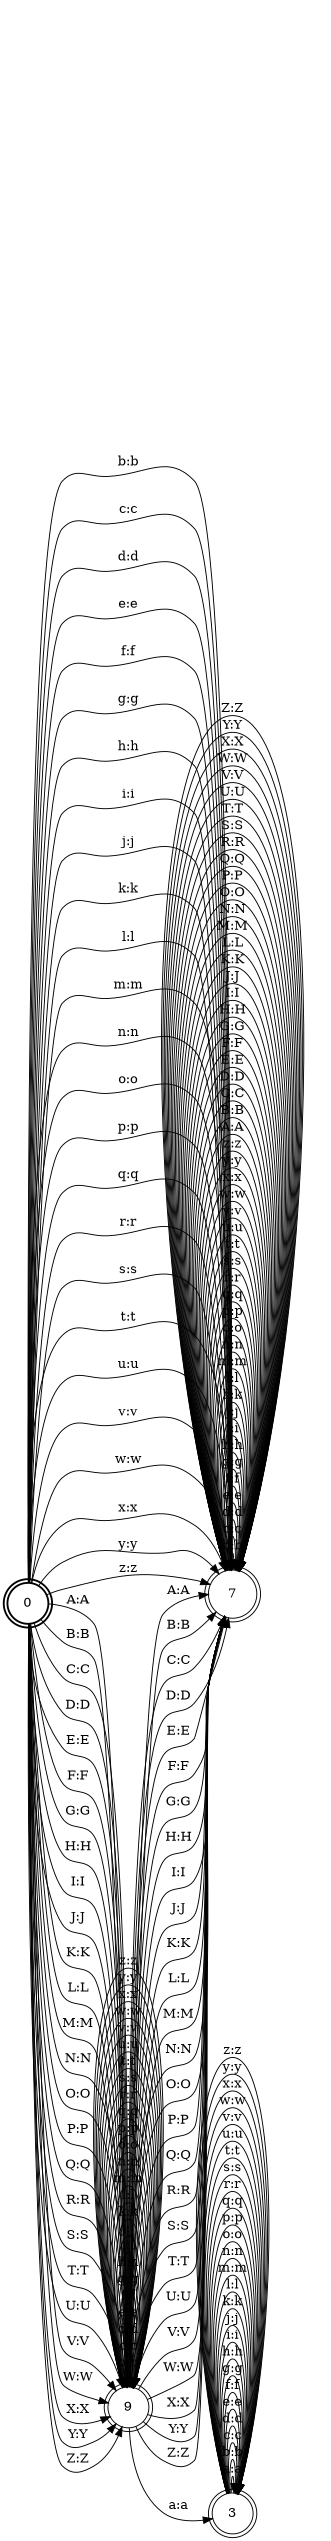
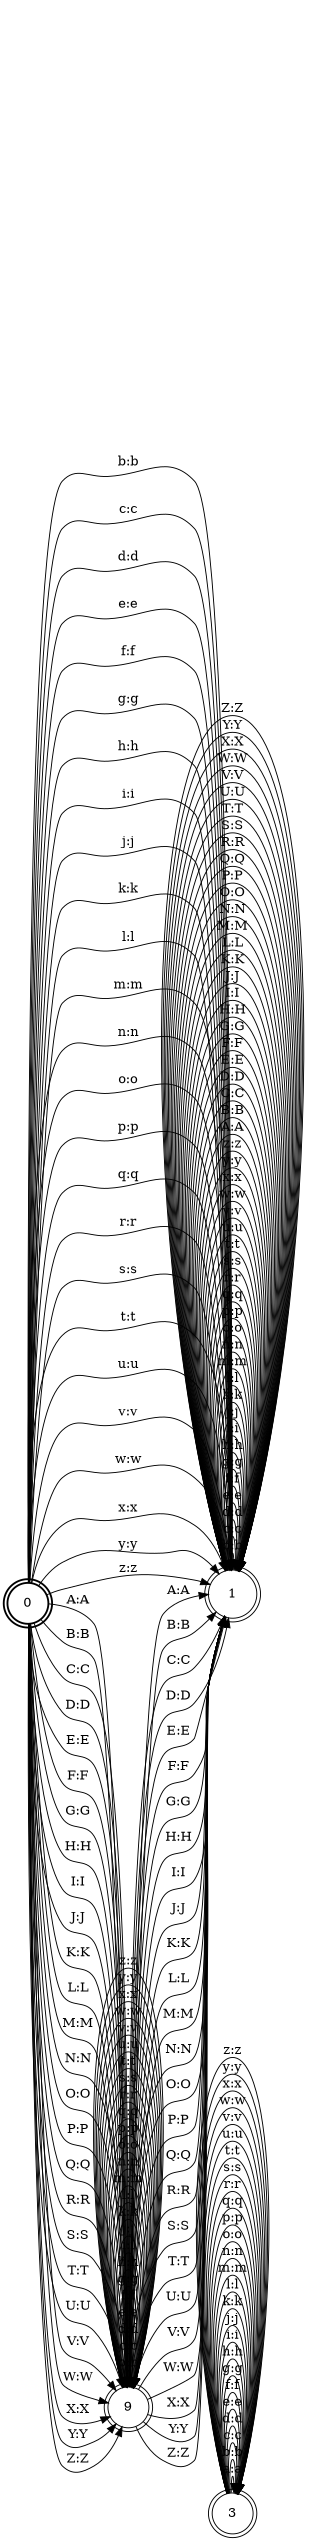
  digraph {
    nodesep=0.25
    rankdir=LR
    ranksep=0.4
    node [fontsize=14 shape=doublecircle style=solid]
    edge [fontsize=14]
    n1 [label=0 style=bold]
-   n2 [label=7]
+   n2 [label=1]
    n3 [label=9]
    n4 [label=3]
    n1 -> n2 [label="b:b"]
    n1 -> n2 [label="c:c"]
    n1 -> n2 [label="d:d"]
    n1 -> n2 [label="e:e"]
    n1 -> n2 [label="f:f"]
    n1 -> n2 [label="g:g"]
    n1 -> n2 [label="h:h"]
    n1 -> n2 [label="i:i"]
    n1 -> n2 [label="j:j"]
    n1 -> n2 [label="k:k"]
    n1 -> n2 [label="l:l"]
    n1 -> n2 [label="m:m"]
    n1 -> n2 [label="n:n"]
    n1 -> n2 [label="o:o"]
    n1 -> n2 [label="p:p"]
    n1 -> n2 [label="q:q"]
    n1 -> n2 [label="r:r"]
    n1 -> n2 [label="s:s"]
    n1 -> n2 [label="t:t"]
    n1 -> n2 [label="u:u"]
    n1 -> n2 [label="v:v"]
    n1 -> n2 [label="w:w"]
    n1 -> n2 [label="x:x"]
    n1 -> n2 [label="y:y"]
    n1 -> n2 [label="z:z"]
    n1 -> n3 [label="A:A"]
    n1 -> n3 [label="B:B"]
    n1 -> n3 [label="C:C"]
    n1 -> n3 [label="D:D"]
    n1 -> n3 [label="E:E"]
    n1 -> n3 [label="F:F"]
    n1 -> n3 [label="G:G"]
    n1 -> n3 [label="H:H"]
    n1 -> n3 [label="I:I"]
    n1 -> n3 [label="J:J"]
    n1 -> n3 [label="K:K"]
    n1 -> n3 [label="L:L"]
    n1 -> n3 [label="M:M"]
    n1 -> n3 [label="N:N"]
    n1 -> n3 [label="O:O"]
    n1 -> n3 [label="P:P"]
    n1 -> n3 [label="Q:Q"]
    n1 -> n3 [label="R:R"]
    n1 -> n3 [label="S:S"]
    n1 -> n3 [label="T:T"]
    n1 -> n3 [label="U:U"]
    n1 -> n3 [label="V:V"]
    n1 -> n3 [label="W:W"]
    n1 -> n3 [label="X:X"]
    n1 -> n3 [label="Y:Y"]
    n1 -> n3 [label="Z:Z"]
    n2 -> n2 [label="b:b"]
    n2 -> n2 [label="c:c"]
    n2 -> n2 [label="d:d"]
    n2 -> n2 [label="e:e"]
    n2 -> n2 [label="f:f"]
    n2 -> n2 [label="g:g"]
    n2 -> n2 [label="h:h"]
    n2 -> n2 [label="i:i"]
    n2 -> n2 [label="j:j"]
    n2 -> n2 [label="k:k"]
    n2 -> n2 [label="l:l"]
    n2 -> n2 [label="m:m"]
    n2 -> n2 [label="n:n"]
    n2 -> n2 [label="o:o"]
    n2 -> n2 [label="p:p"]
    n2 -> n2 [label="q:q"]
    n2 -> n2 [label="r:r"]
    n2 -> n2 [label="s:s"]
    n2 -> n2 [label="t:t"]
    n2 -> n2 [label="u:u"]
    n2 -> n2 [label="v:v"]
    n2 -> n2 [label="w:w"]
    n2 -> n2 [label="x:x"]
    n2 -> n2 [label="y:y"]
    n2 -> n2 [label="z:z"]
    n2 -> n2 [label="A:A"]
    n2 -> n2 [label="B:B"]
    n2 -> n2 [label="C:C"]
    n2 -> n2 [label="D:D"]
    n2 -> n2 [label="E:E"]
    n2 -> n2 [label="F:F"]
    n2 -> n2 [label="G:G"]
    n2 -> n2 [label="H:H"]
    n2 -> n2 [label="I:I"]
    n2 -> n2 [label="J:J"]
    n2 -> n2 [label="K:K"]
    n2 -> n2 [label="L:L"]
    n2 -> n2 [label="M:M"]
    n2 -> n2 [label="N:N"]
    n2 -> n2 [label="O:O"]
    n2 -> n2 [label="P:P"]
    n2 -> n2 [label="Q:Q"]
    n2 -> n2 [label="R:R"]
    n2 -> n2 [label="S:S"]
    n2 -> n2 [label="T:T"]
    n2 -> n2 [label="U:U"]
    n2 -> n2 [label="V:V"]
    n2 -> n2 [label="W:W"]
    n2 -> n2 [label="X:X"]
    n2 -> n2 [label="Y:Y"]
    n2 -> n2 [label="Z:Z"]
    n3 -> n2 [label="A:A"]
    n3 -> n2 [label="B:B"]
    n3 -> n2 [label="C:C"]
    n3 -> n2 [label="D:D"]
    n3 -> n2 [label="E:E"]
    n3 -> n2 [label="F:F"]
    n3 -> n2 [label="G:G"]
    n3 -> n2 [label="H:H"]
    n3 -> n2 [label="I:I"]
    n3 -> n2 [label="J:J"]
    n3 -> n2 [label="K:K"]
    n3 -> n2 [label="L:L"]
    n3 -> n2 [label="M:M"]
    n3 -> n2 [label="N:N"]
    n3 -> n2 [label="O:O"]
    n3 -> n2 [label="P:P"]
    n3 -> n2 [label="Q:Q"]
    n3 -> n2 [label="R:R"]
    n3 -> n2 [label="S:S"]
    n3 -> n2 [label="T:T"]
    n3 -> n2 [label="U:U"]
    n3 -> n2 [label="V:V"]
    n3 -> n2 [label="W:W"]
    n3 -> n2 [label="X:X"]
    n3 -> n2 [label="Y:Y"]
    n3 -> n2 [label="Z:Z"]
    n3 -> n3 [label="b:b"]
    n3 -> n3 [label="c:c"]
    n3 -> n3 [label="d:d"]
    n3 -> n3 [label="e:e"]
    n3 -> n3 [label="f:f"]
    n3 -> n3 [label="g:g"]
    n3 -> n3 [label="h:h"]
    n3 -> n3 [label="i:i"]
    n3 -> n3 [label="j:j"]
    n3 -> n3 [label="k:k"]
    n3 -> n3 [label="l:l"]
    n3 -> n3 [label="m:m"]
    n3 -> n3 [label="n:n"]
    n3 -> n3 [label="o:o"]
    n3 -> n3 [label="p:p"]
    n3 -> n3 [label="q:q"]
    n3 -> n3 [label="r:r"]
    n3 -> n3 [label="s:s"]
    n3 -> n3 [label="t:t"]
    n3 -> n3 [label="u:u"]
    n3 -> n3 [label="v:v"]
    n3 -> n3 [label="w:w"]
    n3 -> n3 [label="x:x"]
    n3 -> n3 [label="y:y"]
    n3 -> n3 [label="z:z"]
-   n3 -> n4 [label="a:a"]
    n4 -> n4 [label="a:a"]
    n4 -> n4 [label="b:b"]
    n4 -> n4 [label="c:c"]
    n4 -> n4 [label="d:d"]
    n4 -> n4 [label="e:e"]
    n4 -> n4 [label="f:f"]
    n4 -> n4 [label="g:g"]
    n4 -> n4 [label="h:h"]
    n4 -> n4 [label="i:i"]
    n4 -> n4 [label="j:j"]
    n4 -> n4 [label="k:k"]
    n4 -> n4 [label="l:l"]
    n4 -> n4 [label="m:m"]
    n4 -> n4 [label="n:n"]
    n4 -> n4 [label="o:o"]
    n4 -> n4 [label="p:p"]
    n4 -> n4 [label="q:q"]
    n4 -> n4 [label="r:r"]
    n4 -> n4 [label="s:s"]
    n4 -> n4 [label="t:t"]
    n4 -> n4 [label="u:u"]
    n4 -> n4 [label="v:v"]
    n4 -> n4 [label="w:w"]
    n4 -> n4 [label="x:x"]
    n4 -> n4 [label="y:y"]
    n4 -> n4 [label="z:z"]
  }
